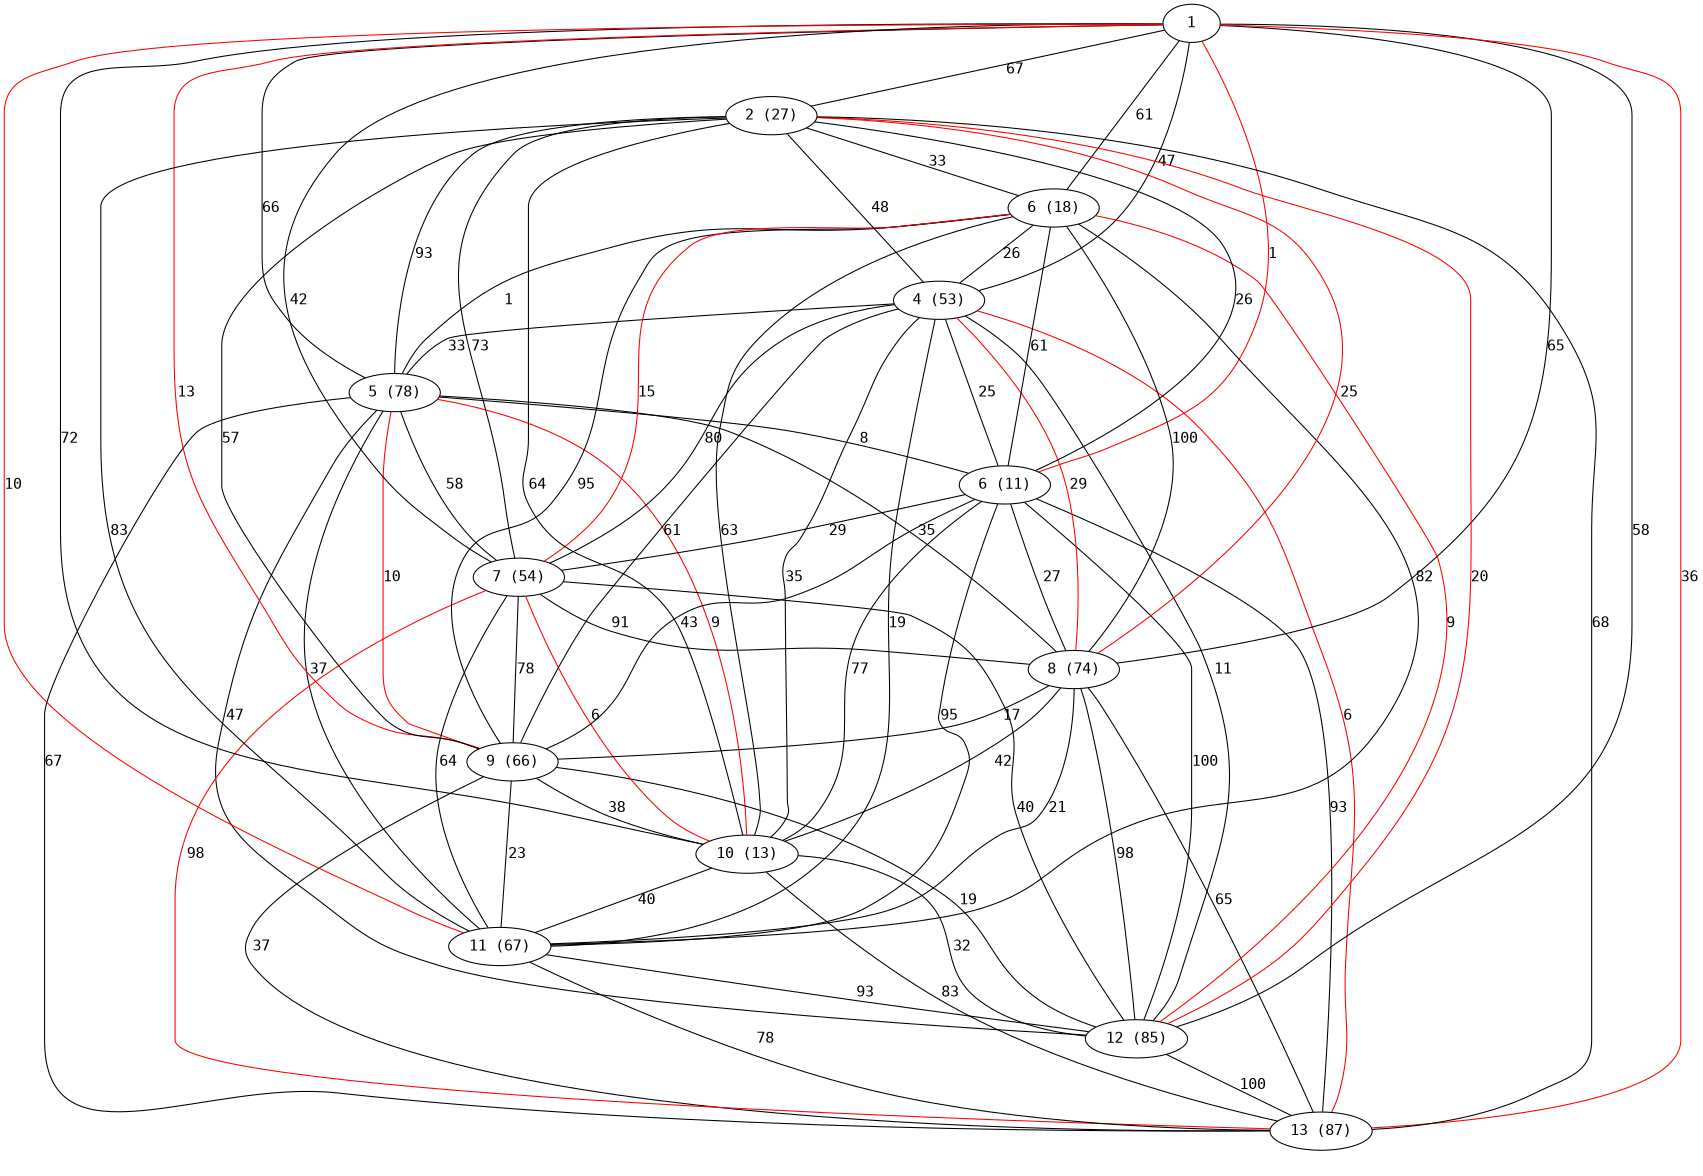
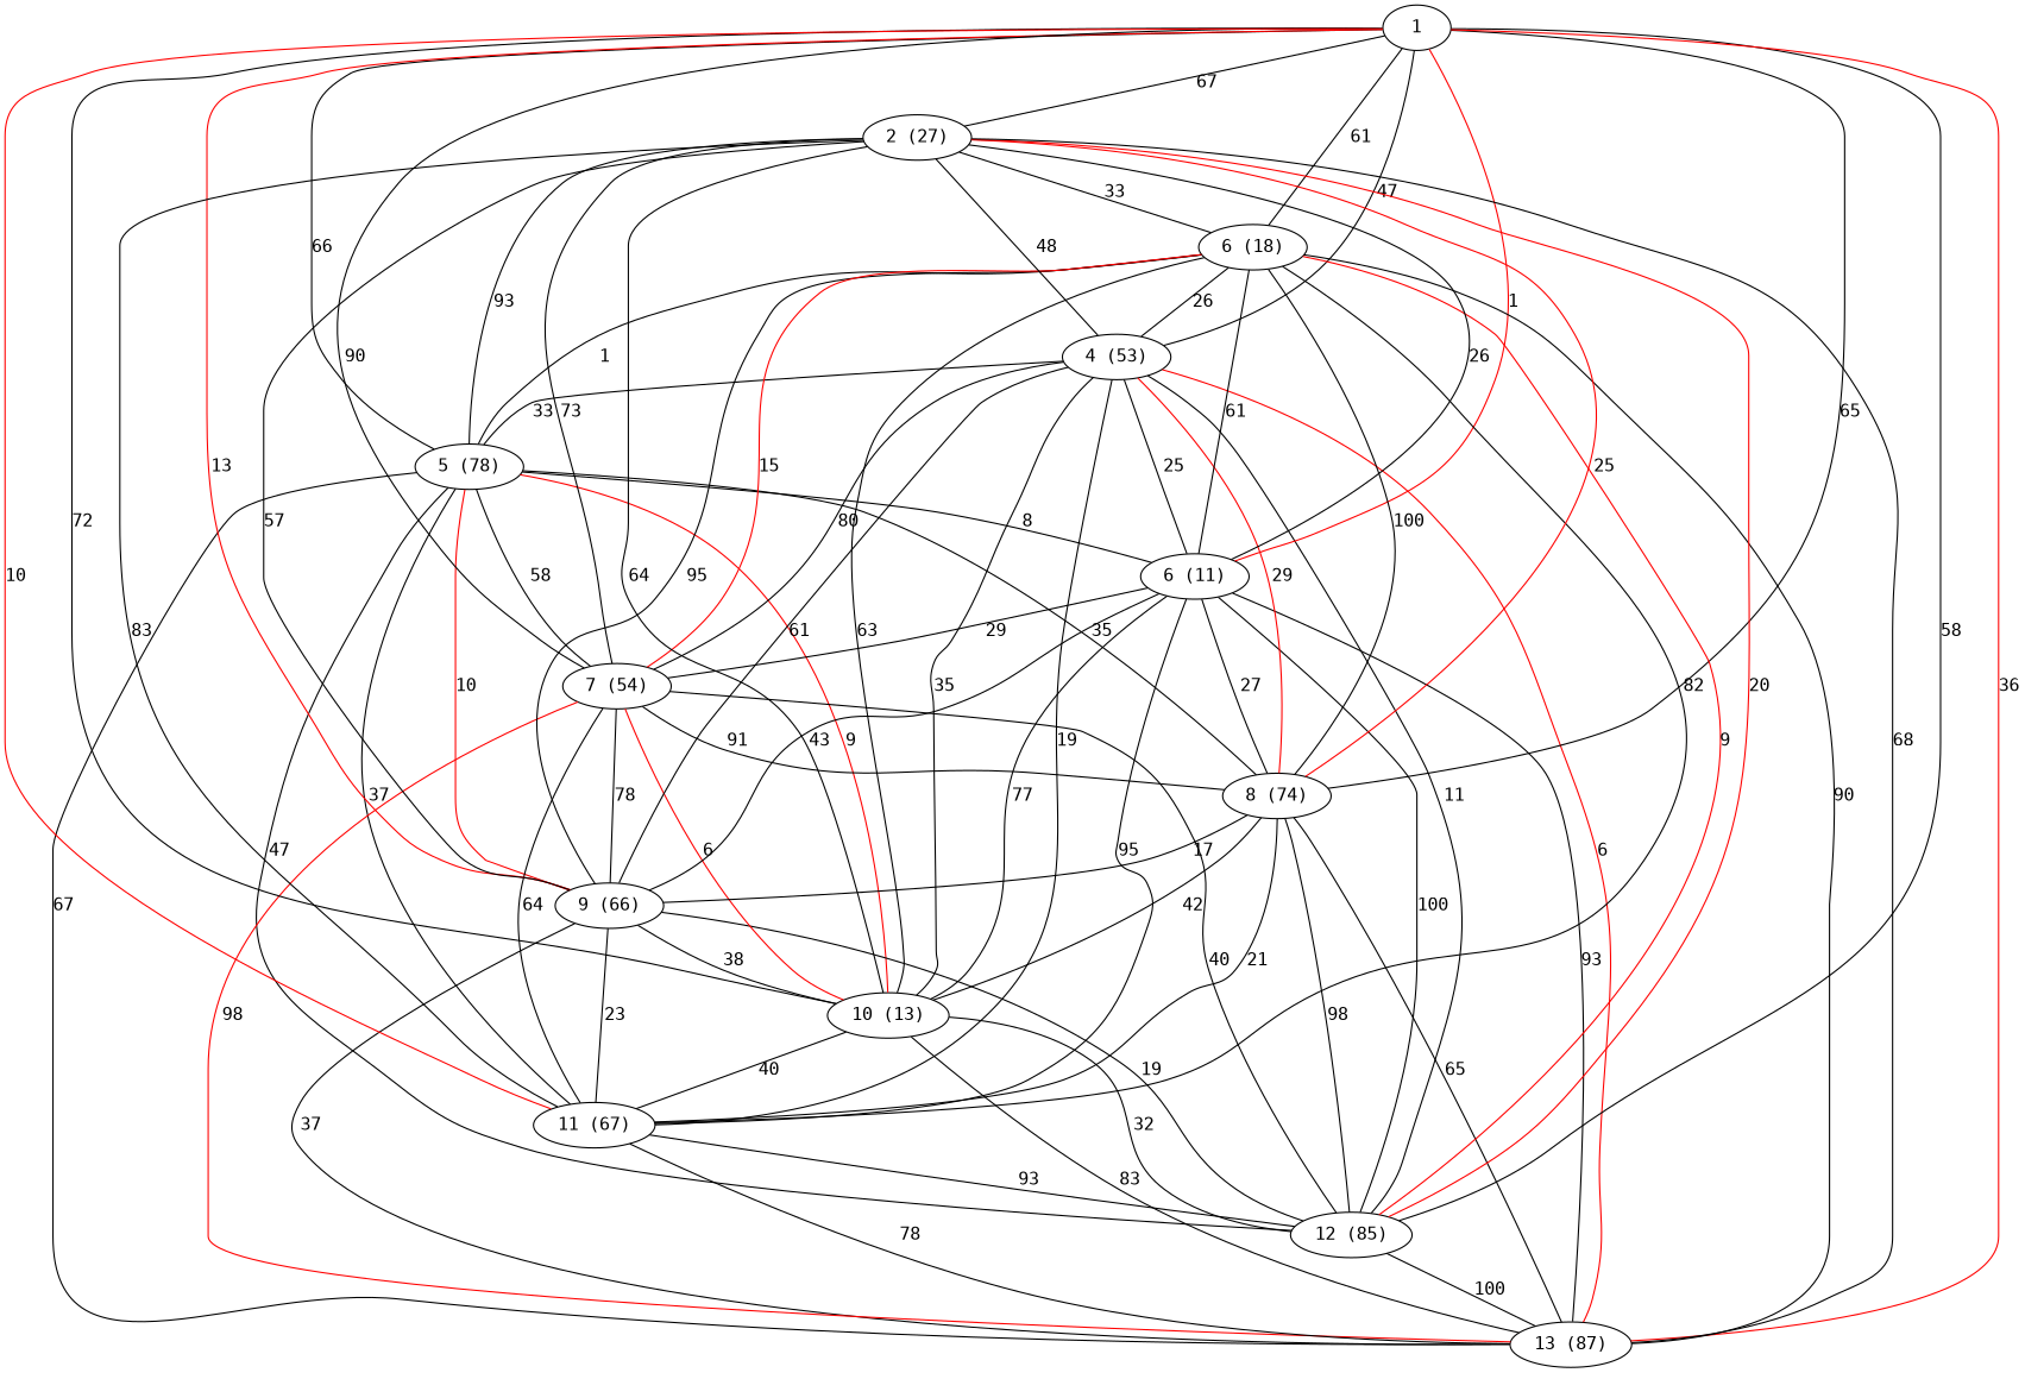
  graph {
    fontname="DejaVu Sans Mono"
    node [fontname="DejaVu Sans Mono"]
    edge [color=black fontname="DejaVu Sans Mono"]
    n1 [label="5 (78)"]
    n2 [label="9 (66)"]
    n3 [label="7 (54)"]
    n4 [label="10 (13)"]
    n5 [label="11 (67)"]
    n6 [label="8 (74)"]
    n7 [label="6 (11)"]
    n8 [label="12 (85)"]
    n9 [label="13 (87)"]
    n10 [label="4 (53)"]
    1
    n12 [label="6 (18)"]
    n13 [label="2 (27)"]
    n1 -- n2 [color=red label=10]
    n1 -- n3 [label=58]
    n1 -- n4 [color=red label=9]
    n1 -- n5 [label=37]
    n1 -- n6 [label=35]
    n1 -- n7 [label=8]
    n1 -- n8 [label=47]
    n1 -- n9 [label=67]
    n2 -- n4 [label=38]
    n2 -- n5 [label=23]
    n2 -- n8 [label=19]
    n2 -- n9 [label=37]
    n3 -- n2 [label=78]
    n3 -- n4 [color=red label=6]
    n3 -- n5 [label=64]
    n3 -- n6 [label=91]
    n3 -- n8 [label=40]
    n3 -- n9 [color=red label=98]
    n4 -- n5 [label=40]
    n4 -- n8 [label=32]
    n4 -- n9 [label=83]
    n5 -- n8 [label=93]
    n5 -- n9 [label=78]
    n6 -- n2 [label=17]
    n6 -- n4 [label=42]
    n6 -- n5 [label=21]
    n6 -- n8 [label=98]
    n6 -- n9 [label=65]
    n7 -- n2 [label=43]
    n7 -- n3 [label=29]
    n7 -- n4 [label=77]
    n7 -- n5 [label=95]
    n7 -- n6 [label=27]
    n7 -- n8 [label=100]
    n7 -- n9 [label=93]
    n8 -- n9 [label=100]
    n10 -- n1 [label=33]
    n10 -- n2 [label=61]
    n10 -- n3 [label=80]
    n10 -- n4 [label=35]
    n10 -- n5 [label=19]
    n10 -- n6 [color=red label=29]
    n10 -- n7 [label=25]
    n10 -- n8 [label=11]
    n10 -- n9 [color=red label=6]
    1 -- n1 [label=66]
    1 -- n2 [color=red label=13]
-   1 -- n3 [label=42]
+   1 -- n3 [label=90]
    1 -- n4 [label=72]
    1 -- n5 [color=red label=10]
    1 -- n6 [label=65]
    1 -- n7 [color=red label=1]
    1 -- n8 [label=58]
    1 -- n9 [color=red label=36]
    1 -- n10 [label=47]
    1 -- n12 [label=61]
    1 -- n13 [label=67]
    n12 -- n1 [label=1]
    n12 -- n2 [label=95]
    n12 -- n3 [color=red label=15]
    n12 -- n4 [label=63]
    n12 -- n5 [label=82]
    n12 -- n6 [label=100]
    n12 -- n7 [label=61]
    n12 -- n8 [color=red label=9]
+   n12 -- n9 [label=90]
    n12 -- n10 [label=26]
    n13 -- n1 [label=93]
    n13 -- n2 [label=57]
    n13 -- n3 [label=73]
    n13 -- n4 [label=64]
    n13 -- n5 [label=83]
    n13 -- n6 [color=red label=25]
    n13 -- n7 [label=26]
    n13 -- n8 [color=red label=20]
    n13 -- n9 [label=68]
    n13 -- n10 [label=48]
    n13 -- n12 [label=33]
  }
